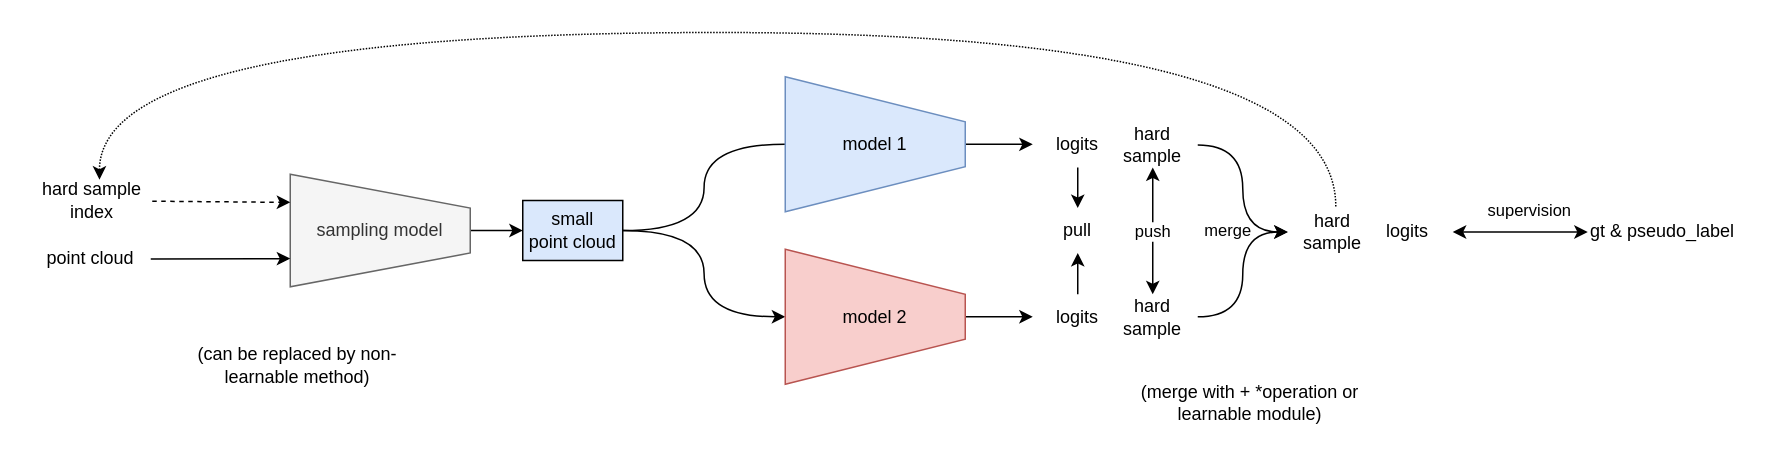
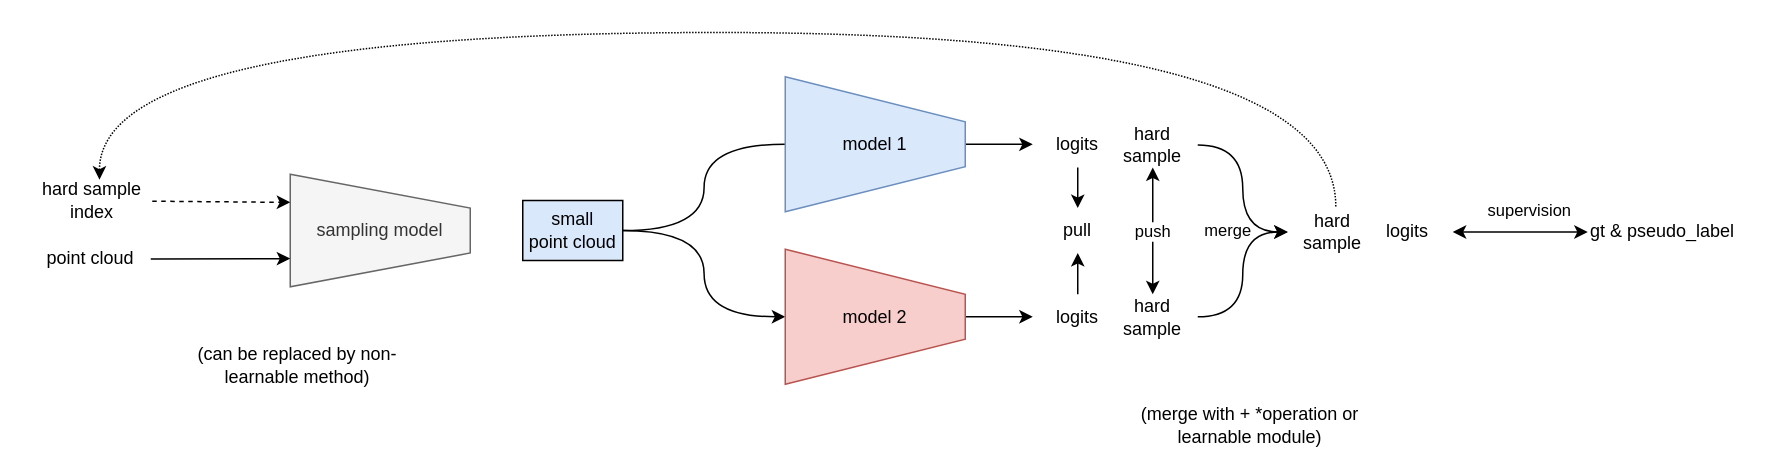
  <mxCell id="0" />
  <mxCell id="1" parent="0" />
- <mxCell id="2" style="edgeStyle=orthogonalEdgeStyle;rounded=0;orthogonalLoop=1;jettySize=auto;html=1;entryX=0;entryY=0.5;entryDx=0;entryDy=0;" edge="1" parent="1" source="3" target="10"><mxGeometry relative="1" as="geometry" /></mxCell>
  <mxCell id="3" value="sampling model" style="shape=trapezoid;perimeter=trapezoidPerimeter;whiteSpace=wrap;html=1;fixedSize=1;rotation=90;size=22.5;horizontal=0;fillColor=#f5f5f5;fontColor=#333333;strokeColor=#666666;" vertex="1" parent="1"><mxGeometry x="215.5" y="93" width="75" height="120" as="geometry" /></mxCell>
  <mxCell id="4" value="" style="endArrow=classic;html=1;rounded=0;entryX=0.25;entryY=1;entryDx=0;entryDy=0;exitX=1;exitY=0.5;exitDx=0;exitDy=0;dashed=1;" edge="1" parent="1" source="6" target="3"><mxGeometry width="50" height="50" relative="1" as="geometry"><mxPoint x="98" y="123" as="sourcePoint" /><mxPoint x="128" y="113" as="targetPoint" /></mxGeometry></mxCell>
  <mxCell id="5" value="" style="endArrow=classic;html=1;rounded=0;entryX=0.75;entryY=1;entryDx=0;entryDy=0;exitX=1;exitY=0.5;exitDx=0;exitDy=0;" edge="1" parent="1" source="7" target="3"><mxGeometry width="50" height="50" relative="1" as="geometry"><mxPoint x="98" y="183" as="sourcePoint" /><mxPoint x="168" y="183" as="targetPoint" /></mxGeometry></mxCell>
  <mxCell id="6" value="hard sample index" style="text;html=1;strokeColor=none;fillColor=none;align=center;verticalAlign=middle;whiteSpace=wrap;rounded=0;" vertex="1" parent="1"><mxGeometry x="21" y="118.47" width="80" height="30" as="geometry" /></mxCell>
  <mxCell id="7" value="point cloud" style="text;html=1;strokeColor=none;fillColor=none;align=center;verticalAlign=middle;whiteSpace=wrap;rounded=0;" vertex="1" parent="1"><mxGeometry x="20" y="157" width="80" height="30" as="geometry" /></mxCell>
  <mxCell id="8" style="edgeStyle=orthogonalEdgeStyle;rounded=0;orthogonalLoop=1;jettySize=auto;html=1;curved=1;endArrow=none;" edge="1" parent="1" source="10" target="12"><mxGeometry relative="1" as="geometry" /></mxCell>
  <mxCell id="9" style="edgeStyle=orthogonalEdgeStyle;rounded=0;orthogonalLoop=1;jettySize=auto;html=1;curved=1;" edge="1" parent="1" source="10" target="14"><mxGeometry relative="1" as="geometry" /></mxCell>
  <mxCell id="10" value="small &lt;br&gt;point cloud" style="rounded=0;whiteSpace=wrap;html=1;fillColor=#dae8fc;" vertex="1" parent="1"><mxGeometry x="348" y="133" width="66.67" height="40" as="geometry" /></mxCell>
  <mxCell id="11" value="" style="edgeStyle=orthogonalEdgeStyle;rounded=0;orthogonalLoop=1;jettySize=auto;html=1;" edge="1" parent="1" source="12"><mxGeometry relative="1" as="geometry"><mxPoint x="688" y="95.56" as="targetPoint" /></mxGeometry></mxCell>
  <mxCell id="12" value="model 1" style="shape=trapezoid;perimeter=trapezoidPerimeter;whiteSpace=wrap;html=1;fixedSize=1;rotation=90;size=30;horizontal=0;fillColor=#dae8fc;strokeColor=#6c8ebf;" vertex="1" parent="1"><mxGeometry x="538" y="35.5" width="90" height="120" as="geometry" /></mxCell>
  <mxCell id="13" style="edgeStyle=orthogonalEdgeStyle;rounded=0;orthogonalLoop=1;jettySize=auto;html=1;entryX=0;entryY=0.5;entryDx=0;entryDy=0;" edge="1" parent="1" source="14" target="20"><mxGeometry relative="1" as="geometry" /></mxCell>
  <mxCell id="14" value="model 2" style="shape=trapezoid;perimeter=trapezoidPerimeter;whiteSpace=wrap;html=1;fixedSize=1;rotation=90;size=30;horizontal=0;fillColor=#f8cecc;strokeColor=#b85450;" vertex="1" parent="1"><mxGeometry x="538" y="150.5" width="90" height="120" as="geometry" /></mxCell>
  <mxCell id="15" style="edgeStyle=orthogonalEdgeStyle;rounded=0;orthogonalLoop=1;jettySize=auto;html=1;exitX=0.5;exitY=1;exitDx=0;exitDy=0;" edge="1" parent="1" source="16" target="32"><mxGeometry relative="1" as="geometry" /></mxCell>
  <mxCell id="16" value="logits" style="text;html=1;strokeColor=none;fillColor=none;align=center;verticalAlign=middle;whiteSpace=wrap;rounded=0;" vertex="1" parent="1"><mxGeometry x="688" y="81" width="60" height="30" as="geometry" /></mxCell>
  <mxCell id="17" value="merge" style="edgeStyle=orthogonalEdgeStyle;rounded=0;orthogonalLoop=1;jettySize=auto;html=1;entryX=0;entryY=0.5;entryDx=0;entryDy=0;curved=1;labelBackgroundColor=none;" edge="1" parent="1" source="18" target="28"><mxGeometry x="0.475" y="-10" relative="1" as="geometry"><mxPoint as="offset" /></mxGeometry></mxCell>
  <mxCell id="18" value="hard sample" style="text;html=1;strokeColor=none;fillColor=none;align=center;verticalAlign=middle;whiteSpace=wrap;rounded=0;" vertex="1" parent="1"><mxGeometry x="738" y="81" width="60" height="30" as="geometry" /></mxCell>
  <mxCell id="19" style="edgeStyle=orthogonalEdgeStyle;rounded=0;orthogonalLoop=1;jettySize=auto;html=1;" edge="1" parent="1" source="20" target="32"><mxGeometry relative="1" as="geometry" /></mxCell>
  <mxCell id="20" value="logits" style="text;html=1;strokeColor=none;fillColor=none;align=center;verticalAlign=middle;whiteSpace=wrap;rounded=0;" vertex="1" parent="1"><mxGeometry x="688" y="195.5" width="60" height="30" as="geometry" /></mxCell>
  <mxCell id="21" style="edgeStyle=orthogonalEdgeStyle;rounded=0;orthogonalLoop=1;jettySize=auto;html=1;entryX=0;entryY=0.5;entryDx=0;entryDy=0;curved=1;" edge="1" parent="1" source="22" target="28"><mxGeometry relative="1" as="geometry" /></mxCell>
  <mxCell id="22" value="hard sample" style="text;html=1;strokeColor=none;fillColor=none;align=center;verticalAlign=middle;whiteSpace=wrap;rounded=0;" vertex="1" parent="1"><mxGeometry x="738" y="195.5" width="60" height="30" as="geometry" /></mxCell>
  <mxCell id="23" value="push" style="endArrow=classic;startArrow=classic;html=1;rounded=0;entryX=0.5;entryY=1;entryDx=0;entryDy=0;exitX=0.5;exitY=0;exitDx=0;exitDy=0;" edge="1" parent="1" source="22" target="18"><mxGeometry width="50" height="50" relative="1" as="geometry"><mxPoint x="768" y="173" as="sourcePoint" /><mxPoint x="818" y="123" as="targetPoint" /></mxGeometry></mxCell>
  <mxCell id="24" style="edgeStyle=orthogonalEdgeStyle;rounded=0;orthogonalLoop=1;jettySize=auto;html=1;entryX=1;entryY=0.5;entryDx=0;entryDy=0;startArrow=classic;startFill=1;" edge="1" parent="1" source="26" target="29"><mxGeometry relative="1" as="geometry"><mxPoint x="988" y="133" as="targetPoint" /></mxGeometry></mxCell>
  <mxCell id="25" value="supervision" style="edgeLabel;html=1;align=center;verticalAlign=middle;resizable=0;points=[];" vertex="1" connectable="0" parent="24"><mxGeometry x="-0.244" relative="1" as="geometry"><mxPoint x="-6" y="-15" as="offset" /></mxGeometry></mxCell>
  <mxCell id="26" value="gt &amp;amp; pseudo_label" style="text;html=1;strokeColor=none;fillColor=none;align=center;verticalAlign=middle;whiteSpace=wrap;rounded=0;" vertex="1" parent="1"><mxGeometry x="1058" y="139" width="100" height="30" as="geometry" /></mxCell>
  <mxCell id="27" style="edgeStyle=orthogonalEdgeStyle;rounded=0;orthogonalLoop=1;jettySize=auto;html=1;dashed=1;dashPattern=1 1;entryX=0.56;entryY=0.022;entryDx=0;entryDy=0;entryPerimeter=0;elbow=vertical;curved=1;" edge="1" parent="1" target="6"><mxGeometry relative="1" as="geometry"><mxPoint x="890" y="20.97" as="targetPoint" /><mxPoint x="890.029" y="136.97" as="sourcePoint" /><Array as="points"><mxPoint x="890" y="20.97" /><mxPoint x="65" y="20.97" /></Array></mxGeometry></mxCell>
  <mxCell id="28" value="hard sample" style="text;html=1;strokeColor=none;fillColor=none;align=center;verticalAlign=middle;whiteSpace=wrap;rounded=0;" vertex="1" parent="1"><mxGeometry x="858" y="139" width="60" height="30" as="geometry" /></mxCell>
  <mxCell id="29" value="logits" style="text;html=1;strokeColor=none;fillColor=none;align=center;verticalAlign=middle;whiteSpace=wrap;rounded=0;" vertex="1" parent="1"><mxGeometry x="908" y="139" width="60" height="30" as="geometry" /></mxCell>
  <mxCell id="30" value="(can be replaced by non-learnable method)" style="text;html=1;strokeColor=none;fillColor=none;align=center;verticalAlign=middle;whiteSpace=wrap;rounded=0;" vertex="1" parent="1"><mxGeometry x="123" y="228" width="150" height="30" as="geometry" /></mxCell>
- <mxCell id="31" value="(merge with + *operation or learnable module)" style="text;html=1;strokeColor=none;fillColor=none;align=center;verticalAlign=middle;whiteSpace=wrap;rounded=0;" vertex="1" parent="1"><mxGeometry x="758" y="253" width="150" height="30" as="geometry" /></mxCell>
+ <mxCell id="31" value="(merge with + *operation or learnable module)" style="text;html=1;strokeColor=none;fillColor=none;align=center;verticalAlign=middle;whiteSpace=wrap;rounded=0;" vertex="1" parent="1"><mxGeometry x="758" y="268" width="150" height="30" as="geometry" /></mxCell>
  <mxCell id="32" value="pull" style="text;html=1;strokeColor=none;fillColor=none;align=center;verticalAlign=middle;whiteSpace=wrap;rounded=0;" vertex="1" parent="1"><mxGeometry x="688" y="138" width="60" height="30" as="geometry" /></mxCell>
